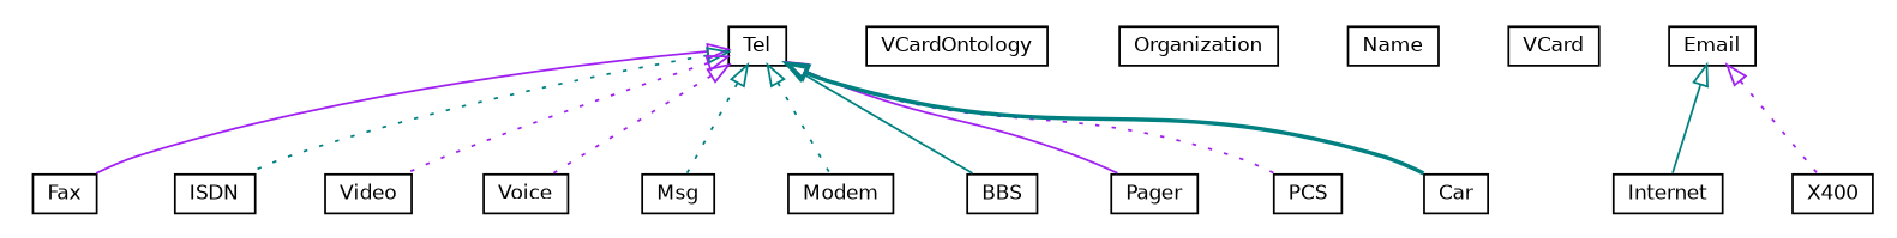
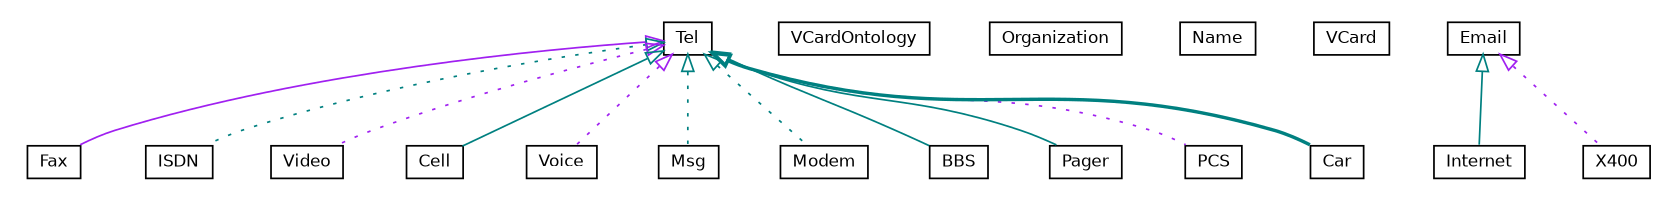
  digraph {
    fontname="DejaVu Sans"
    nodesep=0.25
    ranksep=0.5
    node [fontcolor=black fontname="DejaVu Sans" fontsize=10.0 shape=plaintext]
    edge [arrowtail=empty color=teal dir=back fontname="DejaVu Sans" fontsize=10 headport=p labelfontname=Helvetica labelfontsize=10 style=dotted tailport=p]
    n1 [label=<<table title="org.universAAL.ontology.vcard.Fax" border="0" cellborder="1" cellspacing="0" cellpadding="2" port="p" href="./Fax.html"> 		<tr><td><table border="0" cellspacing="0" cellpadding="1"> <tr><td align="center" balign="center"> Fax </td></tr> 		</table></td></tr> 		</table>>]
    n2 [label=<<table title="org.universAAL.ontology.vcard.ISDN" border="0" cellborder="1" cellspacing="0" cellpadding="2" port="p" href="./ISDN.html"> 		<tr><td><table border="0" cellspacing="0" cellpadding="1"> <tr><td align="center" balign="center"> ISDN </td></tr> 		</table></td></tr> 		</table>>]
    n3 [label=<<table title="org.universAAL.ontology.vcard.Video" border="0" cellborder="1" cellspacing="0" cellpadding="2" port="p" href="./Video.html"> 		<tr><td><table border="0" cellspacing="0" cellpadding="1"> <tr><td align="center" balign="center"> Video </td></tr> 		</table></td></tr> 		</table>>]
+   n4 [label=<<table title="org.universAAL.ontology.vcard.Cell" border="0" cellborder="1" cellspacing="0" cellpadding="2" port="p" href="./Cell.html"> 		<tr><td><table border="0" cellspacing="0" cellpadding="1"> <tr><td align="center" balign="center"> Cell </td></tr> 		</table></td></tr> 		</table>>]
    n5 [label=<<table title="org.universAAL.ontology.vcard.Voice" border="0" cellborder="1" cellspacing="0" cellpadding="2" port="p" href="./Voice.html"> 		<tr><td><table border="0" cellspacing="0" cellpadding="1"> <tr><td align="center" balign="center"> Voice </td></tr> 		</table></td></tr> 		</table>>]
    n6 [label=<<table title="org.universAAL.ontology.vcard.Msg" border="0" cellborder="1" cellspacing="0" cellpadding="2" port="p" href="./Msg.html"> 		<tr><td><table border="0" cellspacing="0" cellpadding="1"> <tr><td align="center" balign="center"> Msg </td></tr> 		</table></td></tr> 		</table>>]
    n7 [label=<<table title="org.universAAL.ontology.vcard.Modem" border="0" cellborder="1" cellspacing="0" cellpadding="2" port="p" href="./Modem.html"> 		<tr><td><table border="0" cellspacing="0" cellpadding="1"> <tr><td align="center" balign="center"> Modem </td></tr> 		</table></td></tr> 		</table>>]
    n8 [label=<<table title="org.universAAL.ontology.vcard.Tel" border="0" cellborder="1" cellspacing="0" cellpadding="2" port="p" href="./Tel.html"> 		<tr><td><table border="0" cellspacing="0" cellpadding="1"> <tr><td align="center" balign="center"> Tel </td></tr> 		</table></td></tr> 		</table>>]
    n9 [label=<<table title="org.universAAL.ontology.vcard.BBS" border="0" cellborder="1" cellspacing="0" cellpadding="2" port="p" href="./BBS.html"> 		<tr><td><table border="0" cellspacing="0" cellpadding="1"> <tr><td align="center" balign="center"> BBS </td></tr> 		</table></td></tr> 		</table>>]
    n10 [label=<<table title="org.universAAL.ontology.vcard.Pager" border="0" cellborder="1" cellspacing="0" cellpadding="2" port="p" href="./Pager.html"> 		<tr><td><table border="0" cellspacing="0" cellpadding="1"> <tr><td align="center" balign="center"> Pager </td></tr> 		</table></td></tr> 		</table>>]
    n11 [label=<<table title="org.universAAL.ontology.vcard.PCS" border="0" cellborder="1" cellspacing="0" cellpadding="2" port="p" href="./PCS.html"> 		<tr><td><table border="0" cellspacing="0" cellpadding="1"> <tr><td align="center" balign="center"> PCS </td></tr> 		</table></td></tr> 		</table>>]
    n12 [label=<<table title="org.universAAL.ontology.vcard.Car" border="0" cellborder="1" cellspacing="0" cellpadding="2" port="p" href="./Car.html"> 		<tr><td><table border="0" cellspacing="0" cellpadding="1"> <tr><td align="center" balign="center"> Car </td></tr> 		</table></td></tr> 		</table>>]
    n13 [label=<<table title="org.universAAL.ontology.vcard.VCardOntology" border="0" cellborder="1" cellspacing="0" cellpadding="2" port="p" href="./VCardOntology.html"> 		<tr><td><table border="0" cellspacing="0" cellpadding="1"> <tr><td align="center" balign="center"> VCardOntology </td></tr> 		</table></td></tr> 		</table>>]
    n14 [label=<<table title="org.universAAL.ontology.vcard.Organization" border="0" cellborder="1" cellspacing="0" cellpadding="2" port="p" href="./Organization.html"> 		<tr><td><table border="0" cellspacing="0" cellpadding="1"> <tr><td align="center" balign="center"> Organization </td></tr> 		</table></td></tr> 		</table>>]
    n15 [label=<<table title="org.universAAL.ontology.vcard.Name" border="0" cellborder="1" cellspacing="0" cellpadding="2" port="p" href="./Name.html"> 		<tr><td><table border="0" cellspacing="0" cellpadding="1"> <tr><td align="center" balign="center"> Name </td></tr> 		</table></td></tr> 		</table>>]
    n16 [label=<<table title="org.universAAL.ontology.vcard.VCard" border="0" cellborder="1" cellspacing="0" cellpadding="2" port="p" href="./VCard.html"> 		<tr><td><table border="0" cellspacing="0" cellpadding="1"> <tr><td align="center" balign="center"> VCard </td></tr> 		</table></td></tr> 		</table>>]
    n17 [label=<<table title="org.universAAL.ontology.vcard.Email" border="0" cellborder="1" cellspacing="0" cellpadding="2" port="p" href="./Email.html"> 		<tr><td><table border="0" cellspacing="0" cellpadding="1"> <tr><td align="center" balign="center"> Email </td></tr> 		</table></td></tr> 		</table>>]
    n18 [label=<<table title="org.universAAL.ontology.vcard.Internet" border="0" cellborder="1" cellspacing="0" cellpadding="2" port="p" href="./Internet.html"> 		<tr><td><table border="0" cellspacing="0" cellpadding="1"> <tr><td align="center" balign="center"> Internet </td></tr> 		</table></td></tr> 		</table>>]
    n19 [label=<<table title="org.universAAL.ontology.vcard.X400" border="0" cellborder="1" cellspacing="0" cellpadding="2" port="p" href="./X400.html"> 		<tr><td><table border="0" cellspacing="0" cellpadding="1"> <tr><td align="center" balign="center"> X400 </td></tr> 		</table></td></tr> 		</table>>]
    n8 -> n1 [color=purple style=solid]
    n8 -> n2
    n8 -> n3 [color=purple]
+   n8 -> n4 [style=solid]
    n8 -> n5 [color=purple]
    n8 -> n6
    n8 -> n7
    n8 -> n9 [style=solid]
-   n8 -> n10 [color=purple style=solid]
+   n8 -> n10 [style=solid]
    n8 -> n11 [color=purple]
    n8 -> n12 [style=bold]
    n17 -> n18 [style=solid]
    n17 -> n19 [color=purple]
  }
